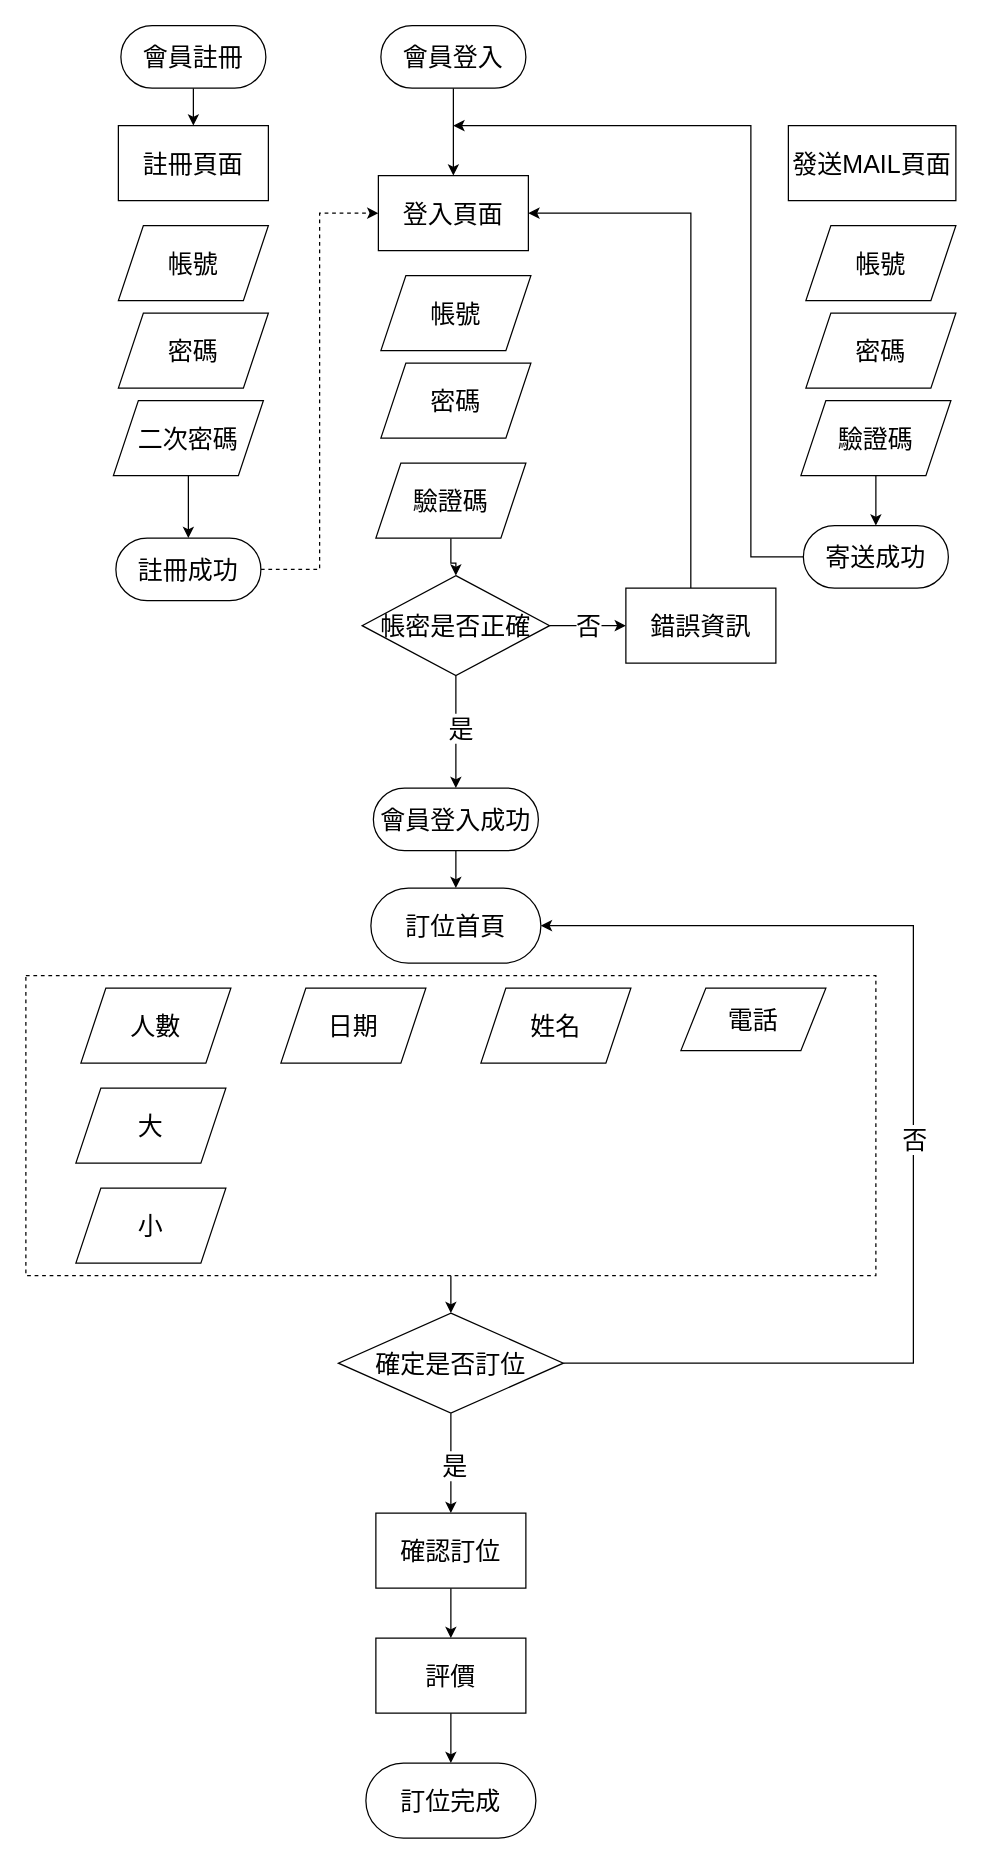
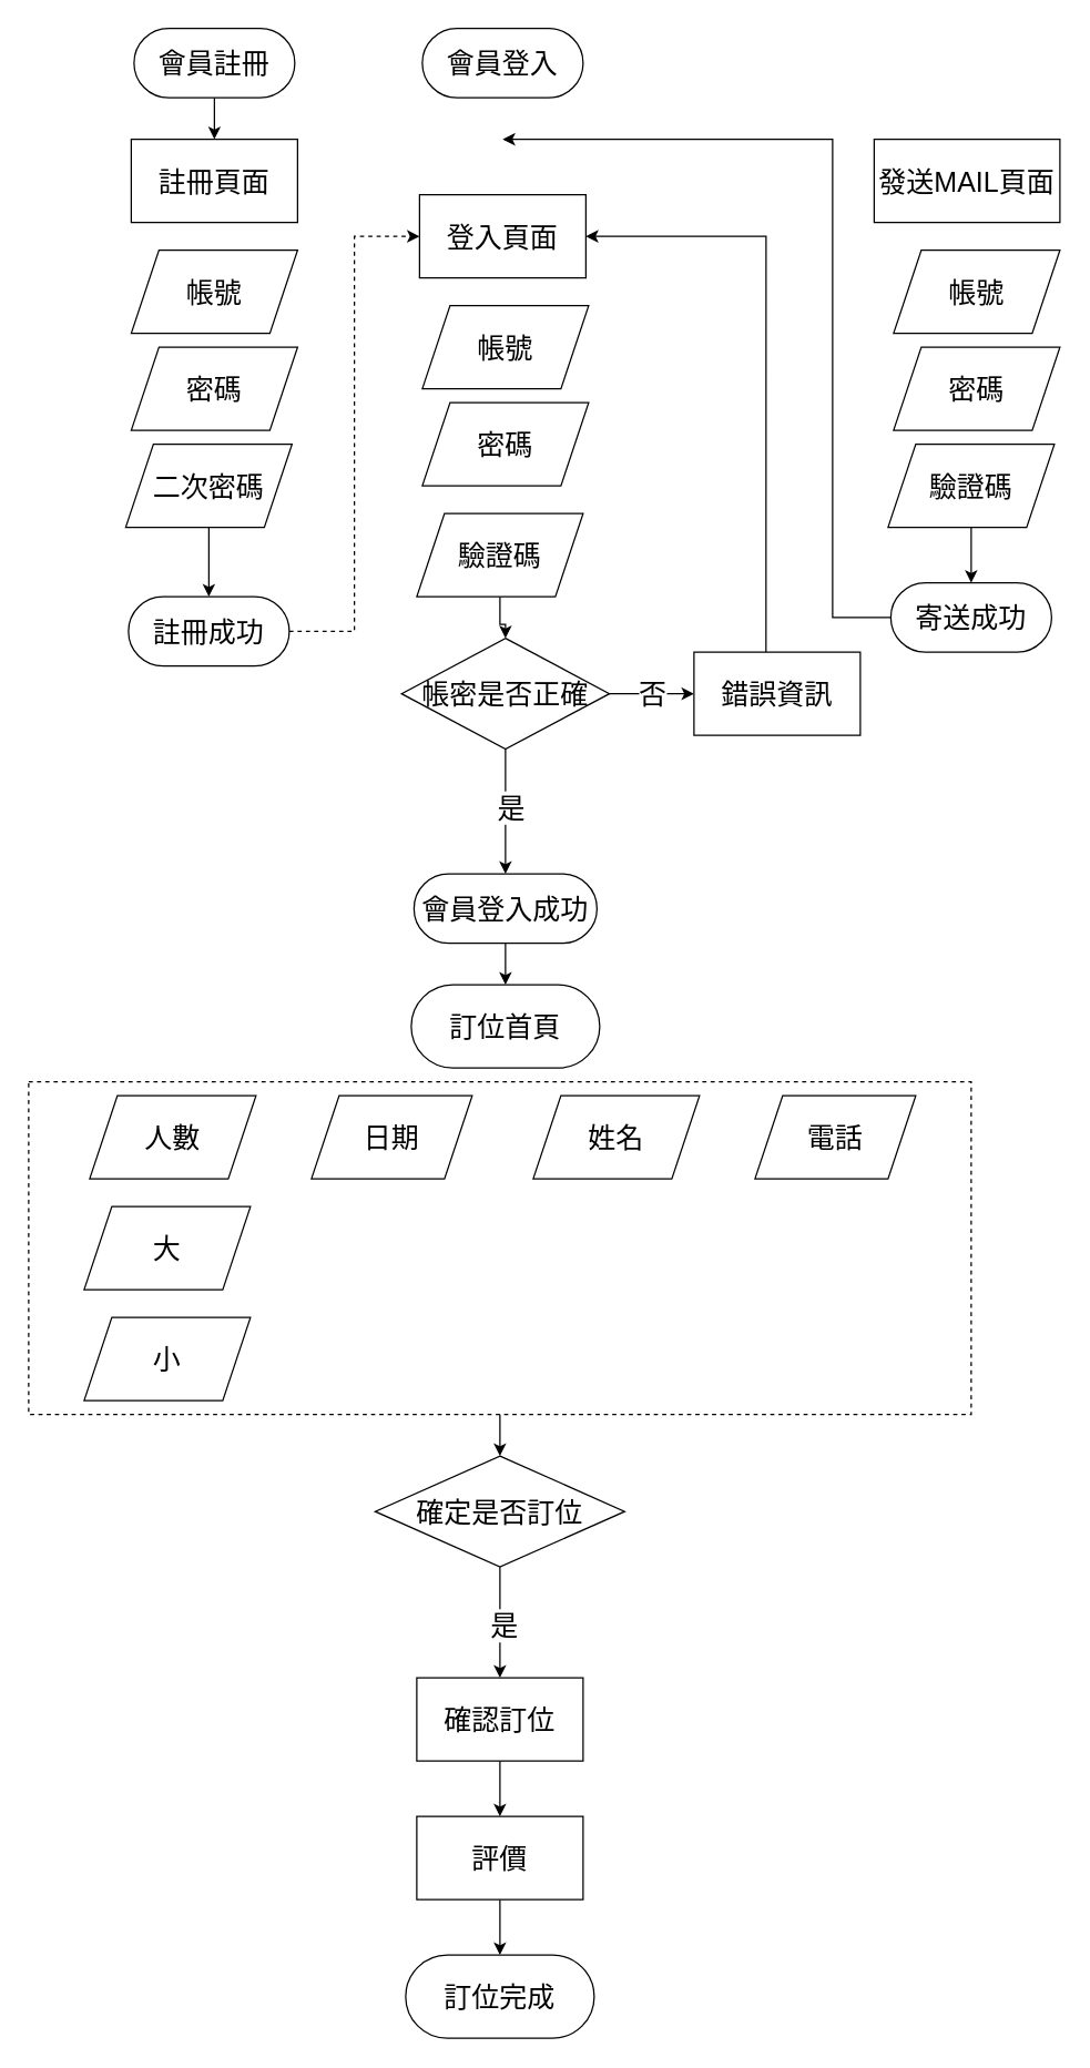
  <mxCell id="0" />
  <mxCell id="1" parent="0" />
- <mxCell id="2" value="" style="edgeStyle=orthogonalEdgeStyle;rounded=0;orthogonalLoop=1;jettySize=auto;html=1;" edge="1" parent="1" source="3" target="4"><mxGeometry relative="1" as="geometry" /></mxCell>
  <mxCell id="3" value="&lt;font style=&quot;font-size: 20px;&quot;&gt;會員登入&lt;/font&gt;" style="rounded=1;whiteSpace=wrap;html=1;glass=0;shadow=0;arcSize=50;" vertex="1" parent="1"><mxGeometry x="304" y="20" width="116" height="50" as="geometry" /></mxCell>
  <mxCell id="4" value="登入頁面" style="rounded=0;whiteSpace=wrap;html=1;fontSize=20;" vertex="1" parent="1"><mxGeometry x="302" y="140" width="120" height="60" as="geometry" /></mxCell>
  <mxCell id="5" value="帳號" style="shape=parallelogram;perimeter=parallelogramPerimeter;whiteSpace=wrap;html=1;fixedSize=1;fontSize=20;" vertex="1" parent="1"><mxGeometry x="304" y="220" width="120" height="60" as="geometry" /></mxCell>
  <mxCell id="6" value="密碼" style="shape=parallelogram;perimeter=parallelogramPerimeter;whiteSpace=wrap;html=1;fixedSize=1;fontSize=20;" vertex="1" parent="1"><mxGeometry x="304" y="290" width="120" height="60" as="geometry" /></mxCell>
  <mxCell id="7" value="" style="edgeStyle=orthogonalEdgeStyle;rounded=0;orthogonalLoop=1;jettySize=auto;html=1;" edge="1" parent="1" source="8" target="12"><mxGeometry relative="1" as="geometry" /></mxCell>
  <mxCell id="8" value="驗證碼" style="shape=parallelogram;perimeter=parallelogramPerimeter;whiteSpace=wrap;html=1;fixedSize=1;fontSize=20;" vertex="1" parent="1"><mxGeometry x="300" y="370" width="120" height="60" as="geometry" /></mxCell>
  <mxCell id="9" value="&lt;font style=&quot;font-size: 20px;&quot;&gt;否&lt;/font&gt;" style="edgeStyle=orthogonalEdgeStyle;rounded=0;orthogonalLoop=1;jettySize=auto;html=1;" edge="1" parent="1" source="12" target="16"><mxGeometry relative="1" as="geometry" /></mxCell>
  <mxCell id="10" value="" style="edgeStyle=orthogonalEdgeStyle;rounded=0;orthogonalLoop=1;jettySize=auto;html=1;" edge="1" parent="1" source="12" target="14"><mxGeometry relative="1" as="geometry" /></mxCell>
  <mxCell id="11" value="&lt;font style=&quot;font-size: 20px;&quot;&gt;是&lt;/font&gt;" style="edgeLabel;html=1;align=center;verticalAlign=middle;resizable=0;points=[];" vertex="1" connectable="0" parent="10"><mxGeometry x="-0.082" y="3" relative="1" as="geometry"><mxPoint as="offset" /></mxGeometry></mxCell>
  <mxCell id="12" value="帳密是否正確" style="rhombus;whiteSpace=wrap;html=1;fontSize=20;" vertex="1" parent="1"><mxGeometry x="289" y="460" width="150" height="80" as="geometry" /></mxCell>
  <mxCell id="13" value="" style="edgeStyle=orthogonalEdgeStyle;rounded=0;orthogonalLoop=1;jettySize=auto;html=1;" edge="1" parent="1" source="14" target="33"><mxGeometry relative="1" as="geometry" /></mxCell>
  <mxCell id="14" value="&lt;font style=&quot;font-size: 20px;&quot;&gt;會員登入成功&lt;/font&gt;" style="rounded=1;whiteSpace=wrap;html=1;glass=0;shadow=0;arcSize=50;" vertex="1" parent="1"><mxGeometry x="298" y="630" width="132" height="50" as="geometry" /></mxCell>
  <mxCell id="15" style="edgeStyle=orthogonalEdgeStyle;rounded=0;orthogonalLoop=1;jettySize=auto;html=1;entryX=1;entryY=0.5;entryDx=0;entryDy=0;exitX=0.433;exitY=0;exitDx=0;exitDy=0;exitPerimeter=0;" edge="1" parent="1" source="16" target="4"><mxGeometry relative="1" as="geometry"><mxPoint x="748" y="545" as="sourcePoint" /><mxPoint x="610" y="180" as="targetPoint" /></mxGeometry></mxCell>
  <mxCell id="16" value="錯誤資訊" style="rounded=0;whiteSpace=wrap;html=1;fontSize=20;" vertex="1" parent="1"><mxGeometry x="500" y="470" width="120" height="60" as="geometry" /></mxCell>
  <mxCell id="17" value="" style="edgeStyle=orthogonalEdgeStyle;rounded=0;orthogonalLoop=1;jettySize=auto;html=1;" edge="1" parent="1" source="18" target="19"><mxGeometry relative="1" as="geometry" /></mxCell>
  <mxCell id="18" value="&lt;font style=&quot;font-size: 20px;&quot;&gt;會員註冊&lt;/font&gt;" style="rounded=1;whiteSpace=wrap;html=1;glass=0;shadow=0;arcSize=50;" vertex="1" parent="1"><mxGeometry x="96" y="20" width="116" height="50" as="geometry" /></mxCell>
  <mxCell id="19" value="註冊頁面" style="rounded=0;whiteSpace=wrap;html=1;fontSize=20;" vertex="1" parent="1"><mxGeometry x="94" y="100" width="120" height="60" as="geometry" /></mxCell>
  <mxCell id="20" value="帳號" style="shape=parallelogram;perimeter=parallelogramPerimeter;whiteSpace=wrap;html=1;fixedSize=1;fontSize=20;" vertex="1" parent="1"><mxGeometry x="94" y="180" width="120" height="60" as="geometry" /></mxCell>
  <mxCell id="21" value="密碼" style="shape=parallelogram;perimeter=parallelogramPerimeter;whiteSpace=wrap;html=1;fixedSize=1;fontSize=20;" vertex="1" parent="1"><mxGeometry x="94" y="250" width="120" height="60" as="geometry" /></mxCell>
  <mxCell id="22" value="" style="edgeStyle=orthogonalEdgeStyle;rounded=0;orthogonalLoop=1;jettySize=auto;html=1;" edge="1" parent="1" source="23" target="25"><mxGeometry relative="1" as="geometry" /></mxCell>
  <mxCell id="23" value="二次密碼" style="shape=parallelogram;perimeter=parallelogramPerimeter;whiteSpace=wrap;html=1;fixedSize=1;fontSize=20;" vertex="1" parent="1"><mxGeometry x="90" y="320" width="120" height="60" as="geometry" /></mxCell>
  <mxCell id="24" style="edgeStyle=orthogonalEdgeStyle;rounded=0;orthogonalLoop=1;jettySize=auto;html=1;entryX=0;entryY=0.5;entryDx=0;entryDy=0;dashed=1;" edge="1" parent="1" source="25" target="4"><mxGeometry relative="1" as="geometry" /></mxCell>
  <mxCell id="25" value="&lt;span style=&quot;font-size: 20px;&quot;&gt;註冊成功&lt;br&gt;&lt;/span&gt;" style="rounded=1;whiteSpace=wrap;html=1;glass=0;shadow=0;arcSize=50;" vertex="1" parent="1"><mxGeometry x="92" y="430" width="116" height="50" as="geometry" /></mxCell>
  <mxCell id="26" value="發送MAIL頁面" style="rounded=0;whiteSpace=wrap;html=1;fontSize=20;" vertex="1" parent="1"><mxGeometry x="630" y="100" width="134" height="60" as="geometry" /></mxCell>
  <mxCell id="27" value="帳號" style="shape=parallelogram;perimeter=parallelogramPerimeter;whiteSpace=wrap;html=1;fixedSize=1;fontSize=20;" vertex="1" parent="1"><mxGeometry x="644" y="180" width="120" height="60" as="geometry" /></mxCell>
  <mxCell id="28" value="密碼" style="shape=parallelogram;perimeter=parallelogramPerimeter;whiteSpace=wrap;html=1;fixedSize=1;fontSize=20;" vertex="1" parent="1"><mxGeometry x="644" y="250" width="120" height="60" as="geometry" /></mxCell>
  <mxCell id="29" value="" style="edgeStyle=orthogonalEdgeStyle;rounded=0;orthogonalLoop=1;jettySize=auto;html=1;" edge="1" parent="1" source="30" target="32"><mxGeometry relative="1" as="geometry" /></mxCell>
  <mxCell id="30" value="驗證碼" style="shape=parallelogram;perimeter=parallelogramPerimeter;whiteSpace=wrap;html=1;fixedSize=1;fontSize=20;" vertex="1" parent="1"><mxGeometry x="640" y="320" width="120" height="60" as="geometry" /></mxCell>
  <mxCell id="31" style="edgeStyle=orthogonalEdgeStyle;rounded=0;orthogonalLoop=1;jettySize=auto;html=1;" edge="1" parent="1" source="32"><mxGeometry relative="1" as="geometry"><mxPoint x="362" y="100" as="targetPoint" /><Array as="points"><mxPoint x="600" y="445" /><mxPoint x="600" y="100" /></Array></mxGeometry></mxCell>
  <mxCell id="32" value="&lt;span style=&quot;font-size: 20px;&quot;&gt;寄送成功&lt;br&gt;&lt;/span&gt;" style="rounded=1;whiteSpace=wrap;html=1;glass=0;shadow=0;arcSize=50;" vertex="1" parent="1"><mxGeometry x="642" y="420" width="116" height="50" as="geometry" /></mxCell>
  <mxCell id="33" value="訂位首頁" style="whiteSpace=wrap;html=1;rounded=1;glass=0;shadow=0;arcSize=50;fontSize=20;" vertex="1" parent="1"><mxGeometry x="296" y="710" width="136" height="60" as="geometry" /></mxCell>
  <mxCell id="34" value="日期" style="shape=parallelogram;perimeter=parallelogramPerimeter;whiteSpace=wrap;html=1;fixedSize=1;fontSize=20;" vertex="1" parent="1"><mxGeometry x="224" y="790" width="116" height="60" as="geometry" /></mxCell>
  <mxCell id="35" value="姓名" style="shape=parallelogram;perimeter=parallelogramPerimeter;whiteSpace=wrap;html=1;fixedSize=1;fontSize=20;" vertex="1" parent="1"><mxGeometry x="384" y="790" width="120" height="60" as="geometry" /></mxCell>
- <mxCell id="36" value="電話" style="shape=parallelogram;perimeter=parallelogramPerimeter;whiteSpace=wrap;html=1;fixedSize=1;fontSize=20;" vertex="1" parent="1"><mxGeometry x="544" y="790" width="116" height="50" as="geometry" /></mxCell>
+ <mxCell id="36" value="電話" style="shape=parallelogram;perimeter=parallelogramPerimeter;whiteSpace=wrap;html=1;fixedSize=1;fontSize=20;" vertex="1" parent="1"><mxGeometry x="544" y="790" width="116" height="60" as="geometry" /></mxCell>
  <mxCell id="37" value="人數" style="shape=parallelogram;perimeter=parallelogramPerimeter;whiteSpace=wrap;html=1;fixedSize=1;fontSize=20;" vertex="1" parent="1"><mxGeometry x="64" y="790" width="120" height="60" as="geometry" /></mxCell>
  <mxCell id="38" value="大" style="shape=parallelogram;perimeter=parallelogramPerimeter;whiteSpace=wrap;html=1;fixedSize=1;fontSize=20;" vertex="1" parent="1"><mxGeometry x="60" y="870" width="120" height="60" as="geometry" /></mxCell>
  <mxCell id="39" value="&lt;font style=&quot;font-size: 20px;&quot;&gt;小&lt;/font&gt;" style="shape=parallelogram;perimeter=parallelogramPerimeter;whiteSpace=wrap;html=1;fixedSize=1;" vertex="1" parent="1"><mxGeometry x="60" y="950" width="120" height="60" as="geometry" /></mxCell>
  <mxCell id="40" value="訂位完成" style="whiteSpace=wrap;html=1;rounded=1;glass=0;shadow=0;arcSize=50;fontSize=20;" vertex="1" parent="1"><mxGeometry x="292" y="1410" width="136" height="60" as="geometry" /></mxCell>
- <mxCell id="41" style="edgeStyle=orthogonalEdgeStyle;rounded=0;orthogonalLoop=1;jettySize=auto;html=1;" edge="1" parent="1" source="45" target="33"><mxGeometry relative="1" as="geometry"><mxPoint x="700" y="700" as="targetPoint" /><Array as="points"><mxPoint x="730" y="1090" /><mxPoint x="730" y="740" /></Array></mxGeometry></mxCell>
- <mxCell id="42" value="&lt;font style=&quot;font-size: 20px;&quot;&gt;否&lt;/font&gt;" style="edgeLabel;html=1;align=center;verticalAlign=middle;resizable=0;points=[];" vertex="1" connectable="0" parent="41"><mxGeometry x="-0.009" relative="1" as="geometry"><mxPoint as="offset" /></mxGeometry></mxCell>
  <mxCell id="43" value="" style="edgeStyle=orthogonalEdgeStyle;rounded=0;orthogonalLoop=1;jettySize=auto;html=1;" edge="1" parent="1" source="45" target="51"><mxGeometry relative="1" as="geometry" /></mxCell>
  <mxCell id="44" value="&lt;font style=&quot;font-size: 20px;&quot;&gt;是&lt;/font&gt;" style="edgeLabel;html=1;align=center;verticalAlign=middle;resizable=0;points=[];" vertex="1" connectable="0" parent="43"><mxGeometry x="0.033" y="2" relative="1" as="geometry"><mxPoint as="offset" /></mxGeometry></mxCell>
  <mxCell id="45" value="&lt;font style=&quot;font-size: 20px;&quot;&gt;確定是否訂位&lt;/font&gt;" style="rhombus;whiteSpace=wrap;html=1;" vertex="1" parent="1"><mxGeometry x="270" y="1050" width="180" height="80" as="geometry" /></mxCell>
  <mxCell id="46" value="" style="edgeStyle=orthogonalEdgeStyle;rounded=0;orthogonalLoop=1;jettySize=auto;html=1;" edge="1" parent="1" source="47" target="40"><mxGeometry relative="1" as="geometry" /></mxCell>
  <mxCell id="47" value="&lt;font style=&quot;font-size: 20px;&quot;&gt;評價&lt;/font&gt;" style="rounded=0;whiteSpace=wrap;html=1;" vertex="1" parent="1"><mxGeometry x="300" y="1310" width="120" height="60" as="geometry" /></mxCell>
  <mxCell id="48" value="" style="edgeStyle=orthogonalEdgeStyle;rounded=0;orthogonalLoop=1;jettySize=auto;html=1;" edge="1" parent="1" source="49" target="45"><mxGeometry relative="1" as="geometry" /></mxCell>
  <mxCell id="49" value="" style="rounded=0;whiteSpace=wrap;html=1;dashed=1;fillColor=none;" vertex="1" parent="1"><mxGeometry x="20" y="780" width="680" height="240" as="geometry" /></mxCell>
  <mxCell id="50" value="" style="edgeStyle=orthogonalEdgeStyle;rounded=0;orthogonalLoop=1;jettySize=auto;html=1;" edge="1" parent="1" source="51" target="47"><mxGeometry relative="1" as="geometry" /></mxCell>
  <mxCell id="51" value="&lt;span style=&quot;font-size: 20px;&quot;&gt;確認訂位&lt;/span&gt;" style="rounded=0;whiteSpace=wrap;html=1;" vertex="1" parent="1"><mxGeometry x="300" y="1210" width="120" height="60" as="geometry" /></mxCell>
